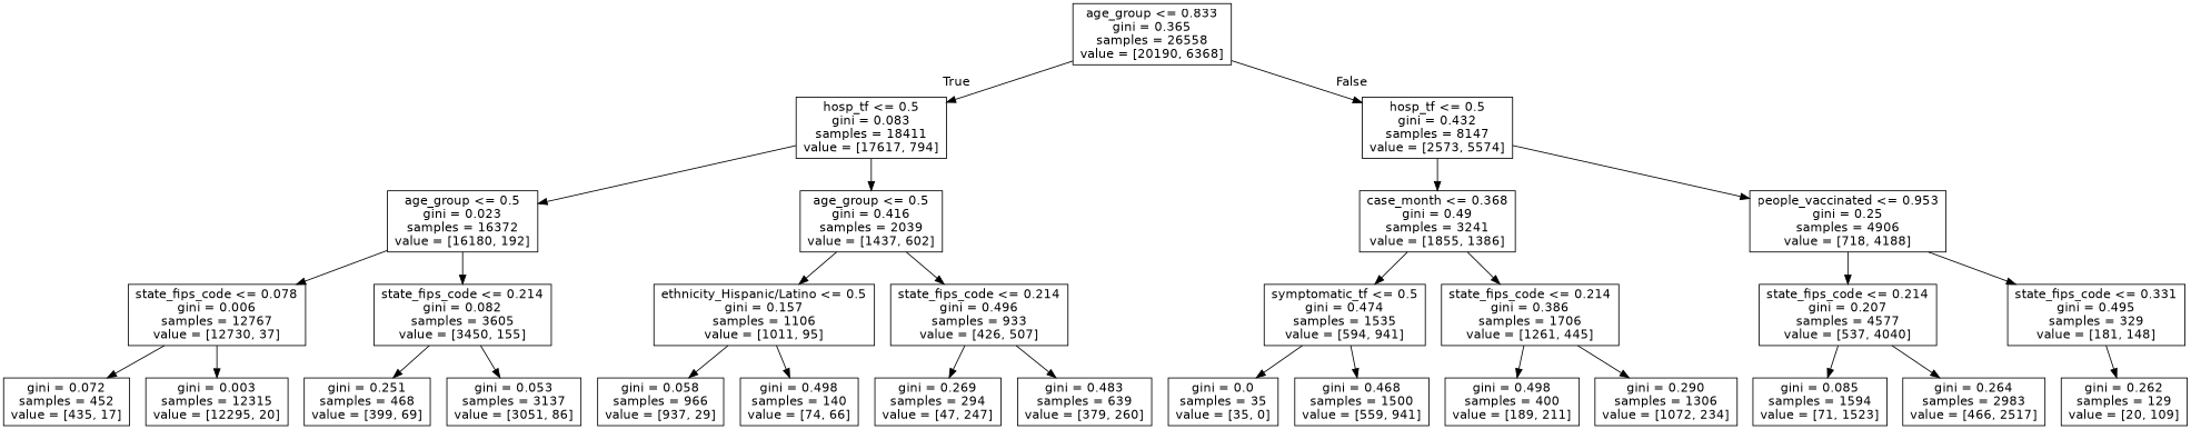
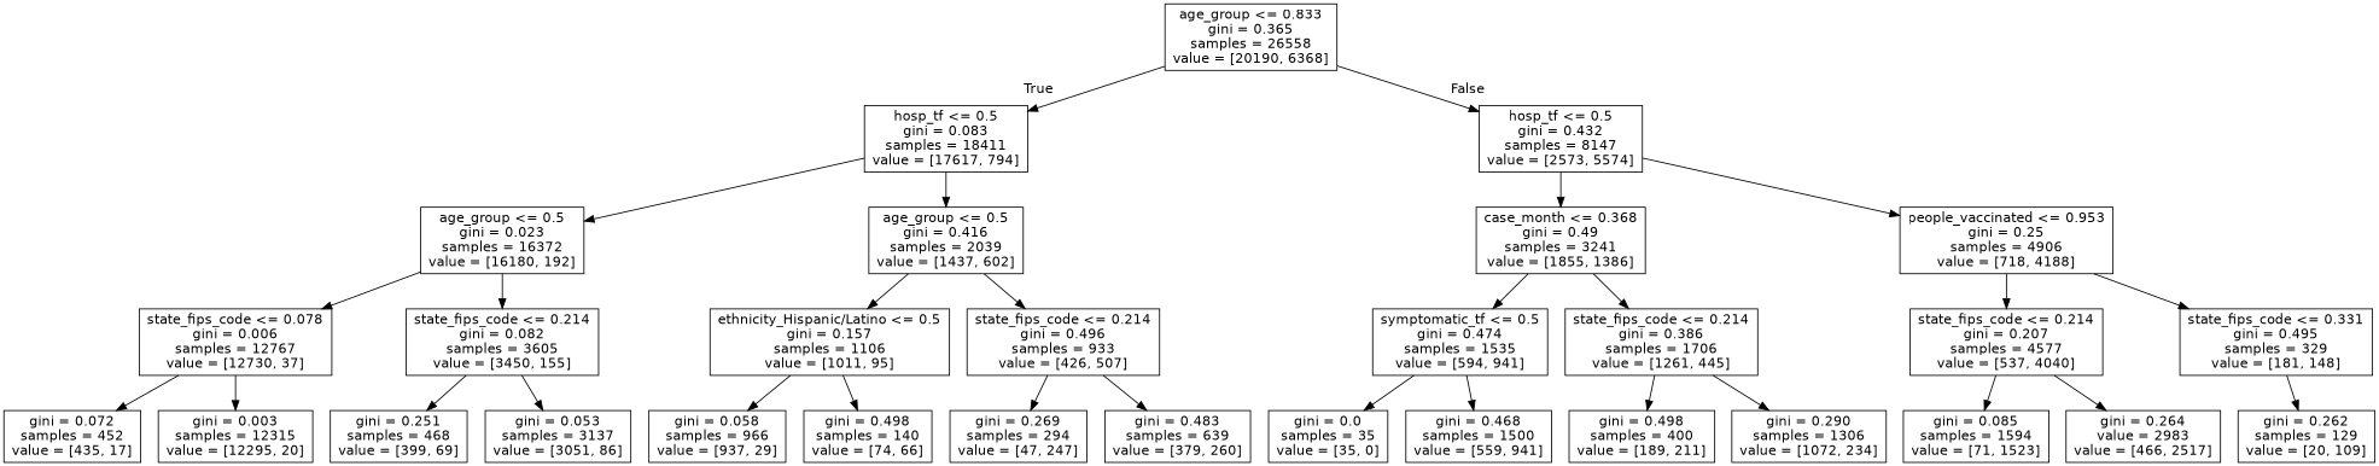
  digraph {
    fontname="DejaVu Sans"
    node [fontname="DejaVu Sans" shape=box]
    edge [fontname="DejaVu Sans"]
    n1 [label="age_group <= 0.833\ngini = 0.365\nsamples = 26558\nvalue = [20190, 6368]"]
    n2 [label="hosp_tf <= 0.5\ngini = 0.083\nsamples = 18411\nvalue = [17617, 794]"]
    n3 [label="hosp_tf <= 0.5\ngini = 0.432\nsamples = 8147\nvalue = [2573, 5574]"]
    n4 [label="age_group <= 0.5\ngini = 0.023\nsamples = 16372\nvalue = [16180, 192]"]
    n5 [label="age_group <= 0.5\ngini = 0.416\nsamples = 2039\nvalue = [1437, 602]"]
    n6 [label="case_month <= 0.368\ngini = 0.49\nsamples = 3241\nvalue = [1855, 1386]"]
    n7 [label="people_vaccinated <= 0.953\ngini = 0.25\nsamples = 4906\nvalue = [718, 4188]"]
    n8 [label="state_fips_code <= 0.078\ngini = 0.006\nsamples = 12767\nvalue = [12730, 37]"]
    n9 [label="state_fips_code <= 0.214\ngini = 0.082\nsamples = 3605\nvalue = [3450, 155]"]
    n10 [label="ethnicity_Hispanic/Latino <= 0.5\ngini = 0.157\nsamples = 1106\nvalue = [1011, 95]"]
    n11 [label="state_fips_code <= 0.214\ngini = 0.496\nsamples = 933\nvalue = [426, 507]"]
    n12 [label="gini = 0.072\nsamples = 452\nvalue = [435, 17]"]
    n13 [label="gini = 0.003\nsamples = 12315\nvalue = [12295, 20]"]
    n14 [label="gini = 0.251\nsamples = 468\nvalue = [399, 69]"]
    n15 [label="gini = 0.053\nsamples = 3137\nvalue = [3051, 86]"]
    n16 [label="gini = 0.058\nsamples = 966\nvalue = [937, 29]"]
    n17 [label="gini = 0.498\nsamples = 140\nvalue = [74, 66]"]
    n18 [label="gini = 0.269\nsamples = 294\nvalue = [47, 247]"]
    n19 [label="gini = 0.483\nsamples = 639\nvalue = [379, 260]"]
    n20 [label="symptomatic_tf <= 0.5\ngini = 0.474\nsamples = 1535\nvalue = [594, 941]"]
    n21 [label="state_fips_code <= 0.214\ngini = 0.386\nsamples = 1706\nvalue = [1261, 445]"]
    n22 [label="state_fips_code <= 0.214\ngini = 0.207\nsamples = 4577\nvalue = [537, 4040]"]
    n23 [label="state_fips_code <= 0.331\ngini = 0.495\nsamples = 329\nvalue = [181, 148]"]
    n24 [label="gini = 0.0\nsamples = 35\nvalue = [35, 0]"]
    n25 [label="gini = 0.468\nsamples = 1500\nvalue = [559, 941]"]
    n26 [label="gini = 0.498\nsamples = 400\nvalue = [189, 211]"]
    n27 [label="gini = 0.290\nsamples = 1306\nvalue = [1072, 234]"]
    n28 [label="gini = 0.085\nsamples = 1594\nvalue = [71, 1523]"]
-   n29 [label="gini = 0.264\nsamples = 2983\nvalue = [466, 2517]"]
+   n29 [label="gini = 0.264\nvalue = 2983\nvalue = [466, 2517]"]
    n30 [label="gini = 0.262\nsamples = 129\nvalue = [20, 109]"]
    n1 -> n2 [headlabel=True labelangle=45 labeldistance=2.5]
    n1 -> n3 [headlabel=False labelangle=-45 labeldistance=2.5]
    n2 -> n4
    n2 -> n5
    n3 -> n6
    n3 -> n7
    n4 -> n8
    n4 -> n9
    n5 -> n10
    n5 -> n11
    n6 -> n20
    n6 -> n21
    n7 -> n22
    n7 -> n23
    n8 -> n12
    n8 -> n13
    n9 -> n14
    n9 -> n15
    n10 -> n16
    n10 -> n17
    n11 -> n18
    n11 -> n19
    n20 -> n24
    n20 -> n25
    n21 -> n26
    n21 -> n27
    n22 -> n28
    n22 -> n29
    n23 -> n30
  }
